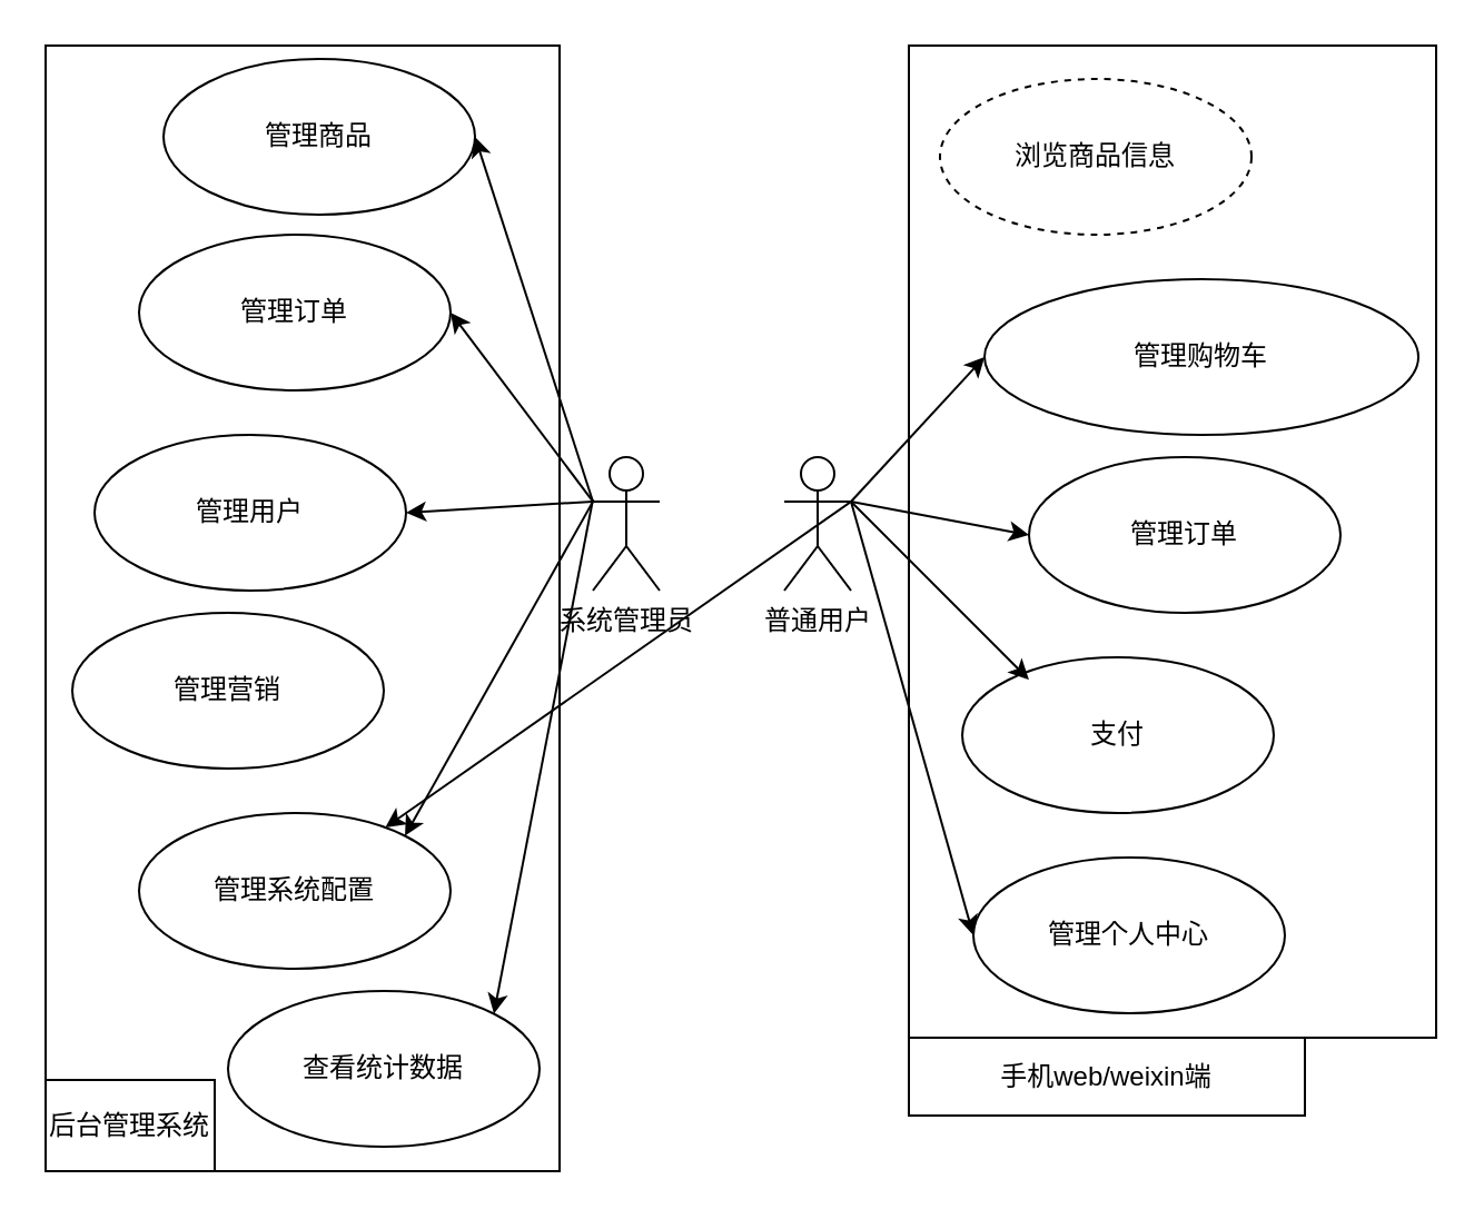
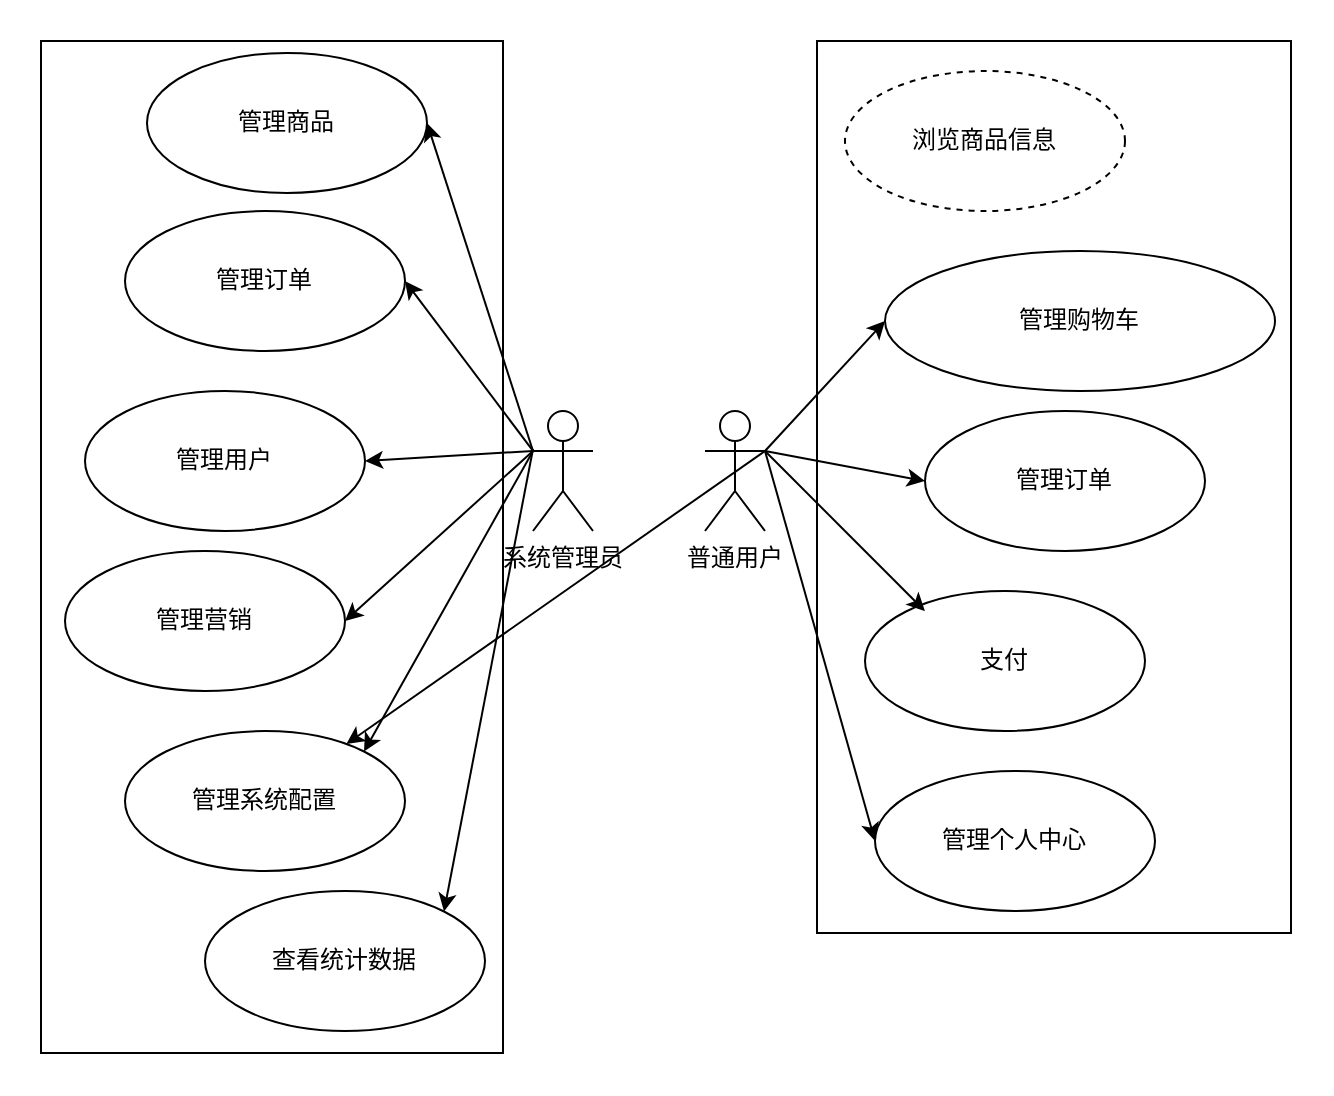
  <mxCell id="0" />
  <mxCell id="1" parent="0" />
  <mxCell id="2" value="普通用户" style="shape=umlActor;verticalLabelPosition=bottom;verticalAlign=top;html=1;outlineConnect=0;" vertex="1" parent="1"><mxGeometry x="352" y="205" width="30" height="60" as="geometry" /></mxCell>
  <mxCell id="3" value="支付" style="ellipse;whiteSpace=wrap;html=1;" vertex="1" parent="1"><mxGeometry x="432" y="295" width="140" height="70" as="geometry" /></mxCell>
  <mxCell id="4" value="管理个人中心" style="ellipse;whiteSpace=wrap;html=1;" vertex="1" parent="1"><mxGeometry x="437" y="385" width="140" height="70" as="geometry" /></mxCell>
  <mxCell id="5" value="管理订单" style="ellipse;whiteSpace=wrap;html=1;" vertex="1" parent="1"><mxGeometry x="462" y="205" width="140" height="70" as="geometry" /></mxCell>
  <mxCell id="6" value="管理购物车" style="ellipse;whiteSpace=wrap;html=1;" vertex="1" parent="1"><mxGeometry x="442" y="125" width="195" height="70" as="geometry" /></mxCell>
  <mxCell id="7" value="浏览商品信息" style="ellipse;whiteSpace=wrap;html=1;dashed=1;" vertex="1" parent="1"><mxGeometry x="422" y="35" width="140" height="70" as="geometry" /></mxCell>
  <mxCell id="8" value="" style="endArrow=classic;html=1;rounded=0;exitX=1;exitY=0.333;exitDx=0;exitDy=0;exitPerimeter=0;" edge="1" parent="1" source="2" target="19"><mxGeometry width="50" height="50" relative="1" as="geometry"><mxPoint x="232" y="275" as="sourcePoint" /><mxPoint x="282" y="225" as="targetPoint" /></mxGeometry></mxCell>
  <mxCell id="9" value="" style="endArrow=classic;html=1;rounded=0;entryX=0;entryY=0.5;entryDx=0;entryDy=0;" edge="1" parent="1" target="6"><mxGeometry width="50" height="50" relative="1" as="geometry"><mxPoint x="382" y="225" as="sourcePoint" /><mxPoint x="452" y="80" as="targetPoint" /></mxGeometry></mxCell>
  <mxCell id="10" value="" style="endArrow=classic;html=1;rounded=0;entryX=0;entryY=0.5;entryDx=0;entryDy=0;" edge="1" parent="1" target="5"><mxGeometry width="50" height="50" relative="1" as="geometry"><mxPoint x="382" y="225" as="sourcePoint" /><mxPoint x="282" y="225" as="targetPoint" /></mxGeometry></mxCell>
  <mxCell id="11" value="" style="endArrow=classic;html=1;rounded=0;entryX=0.214;entryY=0.143;entryDx=0;entryDy=0;entryPerimeter=0;" edge="1" parent="1" target="3"><mxGeometry width="50" height="50" relative="1" as="geometry"><mxPoint x="382" y="225" as="sourcePoint" /><mxPoint x="452" y="250" as="targetPoint" /></mxGeometry></mxCell>
  <mxCell id="12" value="" style="endArrow=classic;html=1;rounded=0;entryX=0;entryY=0.5;entryDx=0;entryDy=0;" edge="1" parent="1" target="4"><mxGeometry width="50" height="50" relative="1" as="geometry"><mxPoint x="382" y="225" as="sourcePoint" /><mxPoint x="462" y="260" as="targetPoint" /></mxGeometry></mxCell>
  <mxCell id="13" value="系统管理员" style="shape=umlActor;verticalLabelPosition=bottom;verticalAlign=top;html=1;" vertex="1" parent="1"><mxGeometry x="266" y="205" width="30" height="60" as="geometry" /></mxCell>
  <mxCell id="14" value="管理商品" style="ellipse;whiteSpace=wrap;html=1;" vertex="1" parent="1"><mxGeometry x="73" y="26" width="140" height="70" as="geometry" /></mxCell>
  <mxCell id="15" value="管理订单" style="ellipse;whiteSpace=wrap;html=1;" vertex="1" parent="1"><mxGeometry x="62" y="105" width="140" height="70" as="geometry" /></mxCell>
  <mxCell id="16" value="查看统计数据" style="ellipse;whiteSpace=wrap;html=1;" vertex="1" parent="1"><mxGeometry x="102" y="445" width="140" height="70" as="geometry" /></mxCell>
  <mxCell id="17" value="管理用户" style="ellipse;whiteSpace=wrap;html=1;" vertex="1" parent="1"><mxGeometry x="42" y="195" width="140" height="70" as="geometry" /></mxCell>
  <mxCell id="18" value="管理营销" style="ellipse;whiteSpace=wrap;html=1;" vertex="1" parent="1"><mxGeometry x="32" y="275" width="140" height="70" as="geometry" /></mxCell>
  <mxCell id="19" value="管理系统配置" style="ellipse;whiteSpace=wrap;html=1;" vertex="1" parent="1"><mxGeometry x="62" y="365" width="140" height="70" as="geometry" /></mxCell>
  <mxCell id="20" value="" style="endArrow=classic;html=1;rounded=0;exitX=0;exitY=0.333;exitDx=0;exitDy=0;exitPerimeter=0;entryX=1;entryY=0.5;entryDx=0;entryDy=0;" edge="1" parent="1" source="13" target="14"><mxGeometry width="50" height="50" relative="1" as="geometry"><mxPoint x="235" y="271" as="sourcePoint" /><mxPoint x="285" y="221" as="targetPoint" /></mxGeometry></mxCell>
  <mxCell id="21" value="" style="endArrow=classic;html=1;rounded=0;entryX=1;entryY=0.5;entryDx=0;entryDy=0;exitX=0;exitY=0.333;exitDx=0;exitDy=0;exitPerimeter=0;" edge="1" parent="1" source="13" target="15"><mxGeometry width="50" height="50" relative="1" as="geometry"><mxPoint x="245" y="237" as="sourcePoint" /><mxPoint x="232" y="60" as="targetPoint" /></mxGeometry></mxCell>
  <mxCell id="22" value="" style="endArrow=classic;html=1;rounded=0;exitX=0;exitY=0.333;exitDx=0;exitDy=0;exitPerimeter=0;entryX=1;entryY=0.5;entryDx=0;entryDy=0;" edge="1" parent="1" source="13" target="17"><mxGeometry width="50" height="50" relative="1" as="geometry"><mxPoint x="286" y="245" as="sourcePoint" /><mxPoint x="242" y="70" as="targetPoint" /></mxGeometry></mxCell>
+ <mxCell id="23" value="" style="endArrow=classic;html=1;rounded=0;exitX=0;exitY=0.333;exitDx=0;exitDy=0;exitPerimeter=0;entryX=1;entryY=0.5;entryDx=0;entryDy=0;" edge="1" parent="1" source="13" target="18"><mxGeometry width="50" height="50" relative="1" as="geometry"><mxPoint x="276" y="235" as="sourcePoint" /><mxPoint x="192" y="240" as="targetPoint" /></mxGeometry></mxCell>
  <mxCell id="24" value="" style="endArrow=classic;html=1;rounded=0;exitX=0;exitY=0.333;exitDx=0;exitDy=0;exitPerimeter=0;entryX=1;entryY=0;entryDx=0;entryDy=0;" edge="1" parent="1" source="13" target="19"><mxGeometry width="50" height="50" relative="1" as="geometry"><mxPoint x="286" y="245" as="sourcePoint" /><mxPoint x="202" y="250" as="targetPoint" /></mxGeometry></mxCell>
  <mxCell id="25" value="" style="endArrow=classic;html=1;rounded=0;entryX=1;entryY=0;entryDx=0;entryDy=0;" edge="1" parent="1" target="16"><mxGeometry width="50" height="50" relative="1" as="geometry"><mxPoint x="266" y="224" as="sourcePoint" /><mxPoint x="212" y="260" as="targetPoint" /></mxGeometry></mxCell>
  <mxCell id="26" value="" style="rounded=0;whiteSpace=wrap;html=1;fillColor=none;" vertex="1" parent="1"><mxGeometry x="408" y="20" width="237" height="446" as="geometry" /></mxCell>
  <mxCell id="27" value="" style="rounded=0;whiteSpace=wrap;html=1;fillColor=none;" vertex="1" parent="1"><mxGeometry x="20" y="20" width="231" height="506" as="geometry" /></mxCell>
- <mxCell id="28" value="后台管理系统" style="rounded=0;whiteSpace=wrap;html=1;" vertex="1" parent="1"><mxGeometry x="20" y="485" width="76" height="41" as="geometry" /></mxCell>
- <mxCell id="29" value="手机web/weixin端" style="rounded=0;whiteSpace=wrap;html=1;" vertex="1" parent="1"><mxGeometry x="408" y="466" width="178" height="35" as="geometry" /></mxCell>
